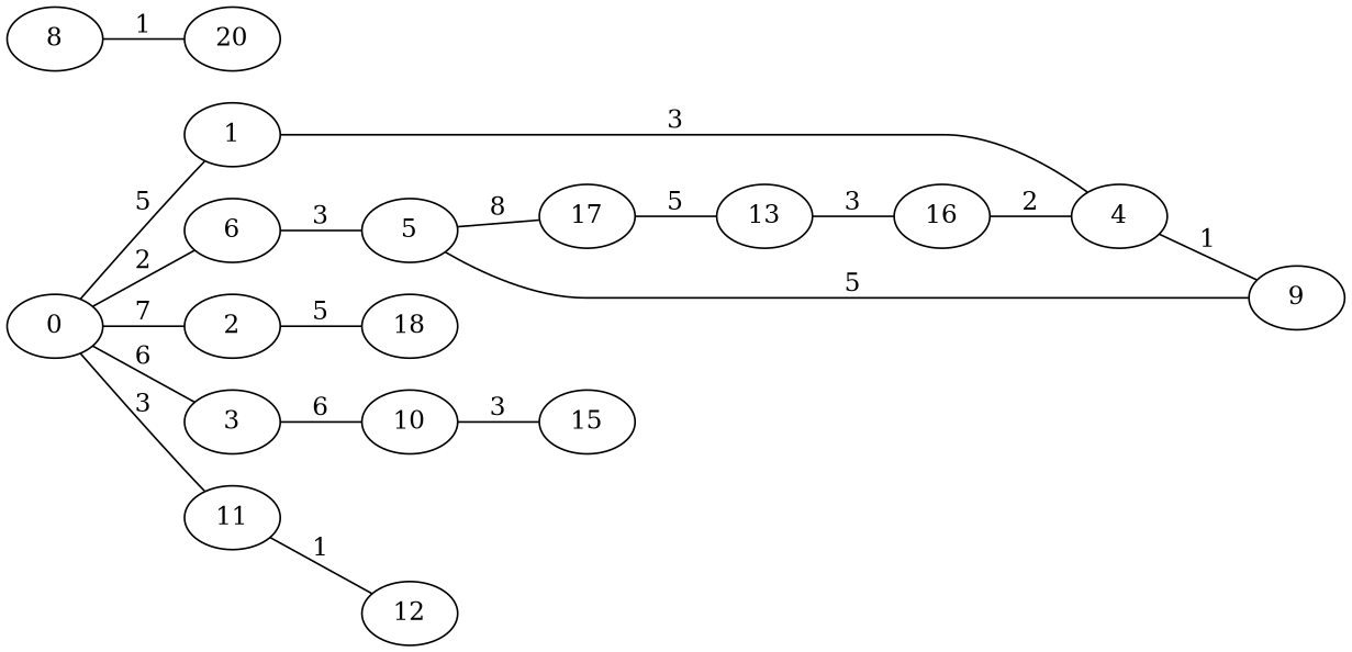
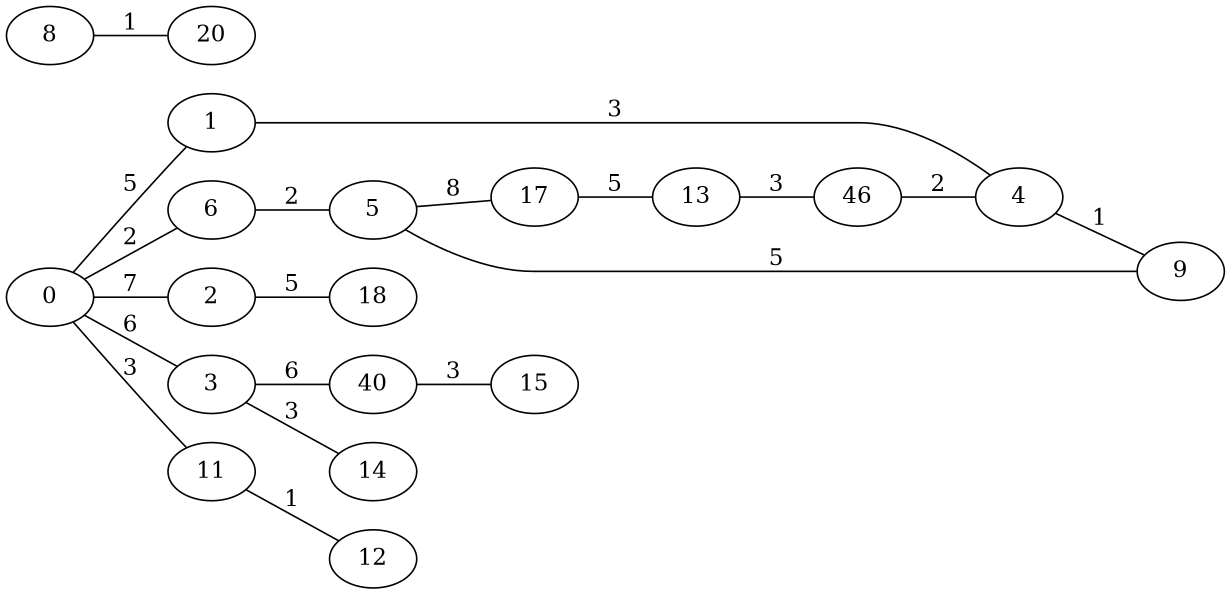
  graph {
    rankdir=LR
    node [habit=4 x=5 y=7]
    edge [weight=5]
    0 [habit=2 y=6]
    1 [habit=6 x=7 y=5]
    2 [base=2 habit=2 y=3]
    3 [habit=1 x=3]
    6 [habit=6]
    11 [x=4 y=5]
    4 [habit=5 x=8]
    18 [habit=9 y=1]
-   10 [x=2 y=9]
+   10 [x=2 y=9 label=40]
+   14 [habit=6 x=2 y=6]
    5 [habit=7 x=6 y=8]
    9 [habit=3 x=8 y=8]
    17 [x=7 y=10]
    12 [habit=1 x=4 y=4]
    15 [habit=10 x=1 y=10]
    13 [habit=9 x=8 y=9]
    8 [habit=2 x=9 y=2]
    20 [x=10 y=1]
-   16 [base=1 habit=3 x=9 y=9]
+   16 [base=1 habit=3 x=9 y=9 label=46]
    0 -- 1 [label=5]
    0 -- 2 [label=7 weight=7]
    0 -- 3 [label=6 weight=6]
    0 -- 6 [label=2 weight=2]
    0 -- 11 [label=3 weight=3]
    1 -- 4 [label=3 weight=3]
    2 -- 18 [label=5]
    3 -- 10 [label=6 weight=6]
-   6 -- 5 [label=3 weight=2]
+   3 -- 14 [label=3 weight=3]
+   6 -- 5 [label=2 weight=2]
    11 -- 12 [label=1 weight=1]
    4 -- 9 [label=1 weight=1]
    10 -- 15 [label=3 weight=3]
    5 -- 9 [label=5]
    5 -- 17 [label=8]
    17 -- 13 [label=5]
    13 -- 16 [label=3 weight=3]
    8 -- 20 [label=1 weight=4]
    16 -- 4 [label=2 weight=7]
  }
